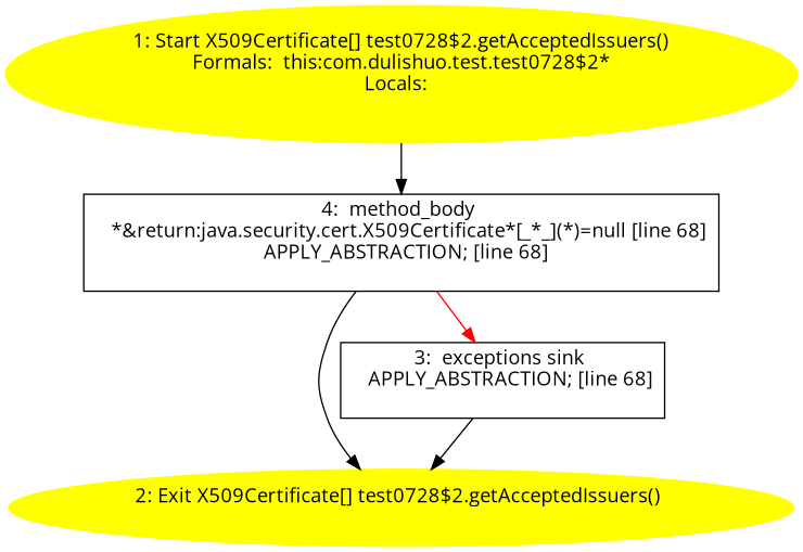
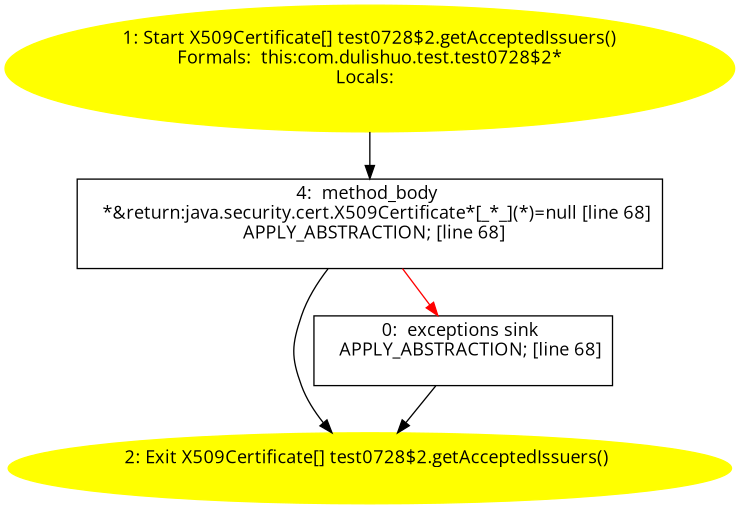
  digraph {
    fontname="Open Sans"
    node [fontname="Open Sans"]
    edge [fontname="Open Sans"]
    n1 [color=yellow label="1: Start X509Certificate[] test0728$2.getAcceptedIssuers()\nFormals:  this:com.dulishuo.test.test0728$2*\nLocals:  \n  " style=filled]
    n2 [label="4:  method_body \n   *&return:java.security.cert.X509Certificate*[_*_](*)=null [line 68]\n  APPLY_ABSTRACTION; [line 68]\n " shape=box]
    n3 [color=yellow label="2: Exit X509Certificate[] test0728$2.getAcceptedIssuers() \n  " style=filled]
-   n4 [label="3:  exceptions sink \n   APPLY_ABSTRACTION; [line 68]\n " shape=box]
+   n4 [label="0:  exceptions sink \n   APPLY_ABSTRACTION; [line 68]\n " shape=box]
    n1 -> n2
    n2 -> n3
    n2 -> n4 [color=red]
    n4 -> n3
  }
